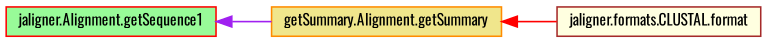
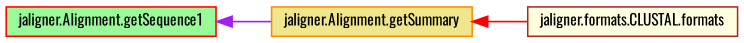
  digraph {
    fontname=Oswald
    rankdir=LR
    node [fontname=Oswald fontsize=10 shape=record style=filled]
    edge [dir=back fontname=Oswald fontsize=10 labelfontname=Helvetica labelfontsize=10 style=solid]
    n1 [color=red fillcolor=palegreen fontcolor=black height=0.2 label="jaligner.Alignment.getSequence1" width=0.4]
-   n2 [color=darkorange fillcolor=khaki height=0.2 label="getSummary.Alignment.getSummary" width=0.4]
-   n3 [color=brown fillcolor=lightyellow height=0.2 label="jaligner.formats.CLUSTAL.format" width=0.4]
+   n2 [color=darkorange fillcolor=khaki height=0.2 label="jaligner.Alignment.getSummary" width=0.4]
+   n3 [color=brown fillcolor=lightyellow height=0.2 label="jaligner.formats.CLUSTAL.formats" width=0.4]
    n1 -> n2 [color=purple]
    n2 -> n3 [color=red]
  }
